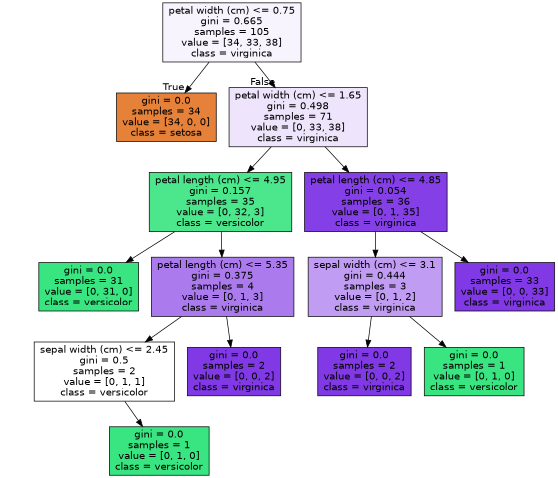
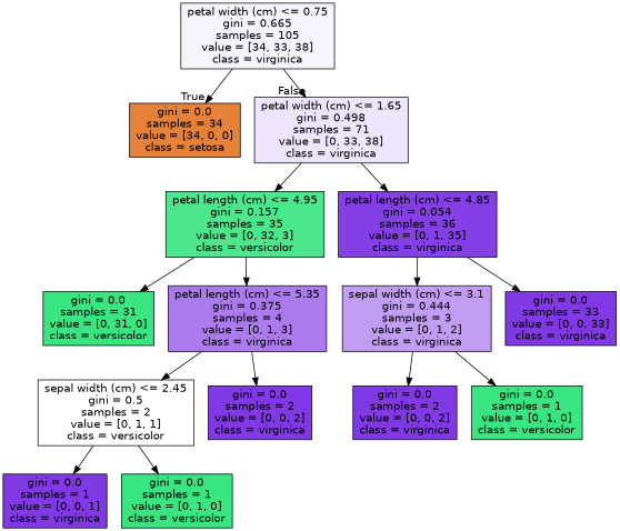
  digraph {
    node [color=black fillcolor="#8139e5" fontname=helvetica shape=box style=filled]
    edge [fontname=helvetica]
    n1 [fillcolor="#f8f4fe" label="petal width (cm) <= 0.75\ngini = 0.665\nsamples = 105\nvalue = [34, 33, 38]\nclass = virginica"]
    n2 [fillcolor="#e58139" label="gini = 0.0\nsamples = 34\nvalue = [34, 0, 0]\nclass = setosa"]
    n3 [fillcolor="#eee5fc" label="petal width (cm) <= 1.65\ngini = 0.498\nsamples = 71\nvalue = [0, 33, 38]\nclass = virginica"]
    n4 [fillcolor="#4ce78d" label="petal length (cm) <= 4.95\ngini = 0.157\nsamples = 35\nvalue = [0, 32, 3]\nclass = versicolor"]
    n5 [fillcolor="#853fe6" label="petal length (cm) <= 4.85\ngini = 0.054\nsamples = 36\nvalue = [0, 1, 35]\nclass = virginica"]
    n6 [fillcolor="#39e581" label="gini = 0.0\nsamples = 31\nvalue = [0, 31, 0]\nclass = versicolor"]
    n7 [fillcolor="#ab7bee" label="petal length (cm) <= 5.35\ngini = 0.375\nsamples = 4\nvalue = [0, 1, 3]\nclass = virginica"]
    n8 [fillcolor="#ffffff" label="sepal width (cm) <= 2.45\ngini = 0.5\nsamples = 2\nvalue = [0, 1, 1]\nclass = versicolor"]
    n9 [label="gini = 0.0\nsamples = 2\nvalue = [0, 0, 2]\nclass = virginica"]
+   n10 [label="gini = 0.0\nsamples = 1\nvalue = [0, 0, 1]\nclass = virginica"]
    n11 [fillcolor="#39e581" label="gini = 0.0\nsamples = 1\nvalue = [0, 1, 0]\nclass = versicolor"]
    n12 [fillcolor="#c09cf2" label="sepal width (cm) <= 3.1\ngini = 0.444\nsamples = 3\nvalue = [0, 1, 2]\nclass = virginica"]
    n13 [label="gini = 0.0\nsamples = 33\nvalue = [0, 0, 33]\nclass = virginica"]
    n14 [label="gini = 0.0\nsamples = 2\nvalue = [0, 0, 2]\nclass = virginica"]
    n15 [fillcolor="#39e581" label="gini = 0.0\nsamples = 1\nvalue = [0, 1, 0]\nclass = versicolor"]
    n1 -> n2 [headlabel=True labelangle=45 labeldistance=2.5]
    n1 -> n3 [headlabel=False labelangle=-45 labeldistance=2.5]
    n3 -> n4
    n3 -> n5
    n4 -> n6
    n4 -> n7
    n5 -> n12
    n5 -> n13
    n7 -> n8
    n7 -> n9
+   n8 -> n10
    n8 -> n11
    n12 -> n14
    n12 -> n15
  }
